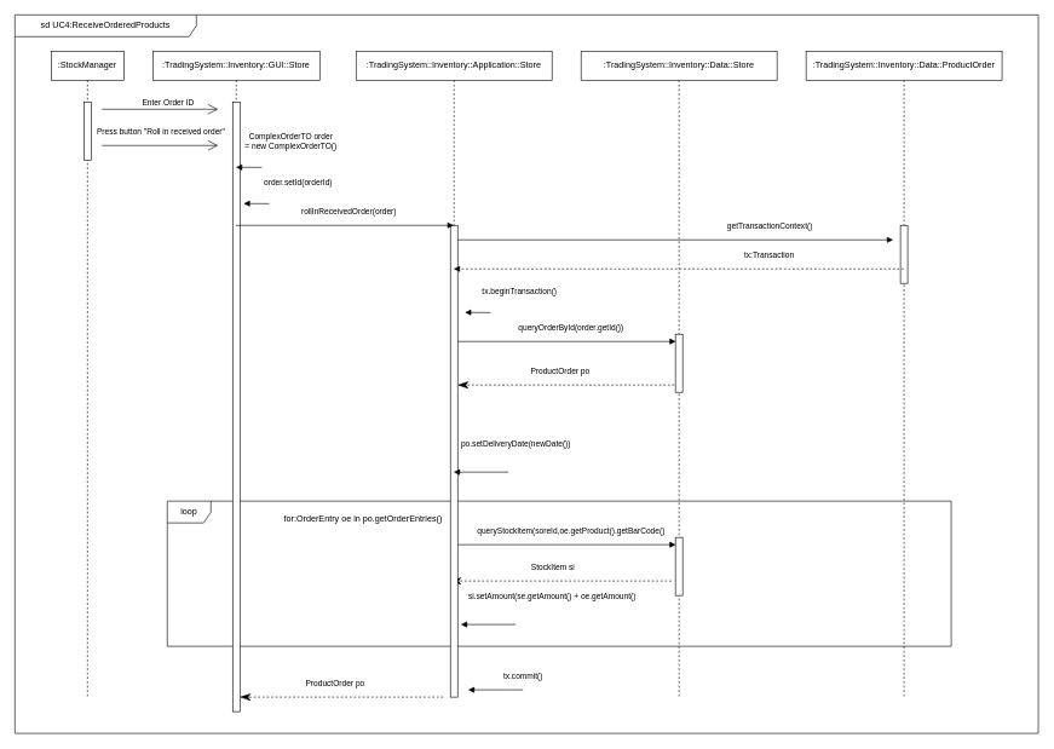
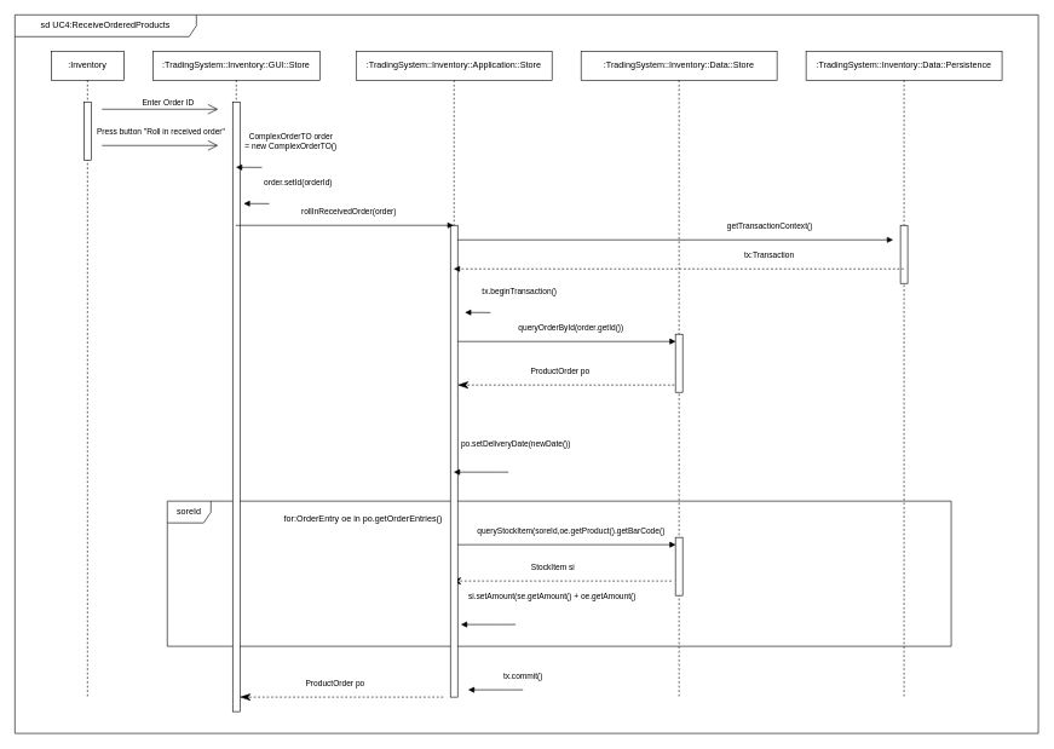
  <mxCell id="0" />
  <mxCell id="1" parent="0" />
  <mxCell id="2" value="sd UC4:ReceiveOrderedProducts" style="shape=umlFrame;whiteSpace=wrap;html=1;strokeColor=default;gradientColor=none;width=250;" vertex="1" parent="1"><mxGeometry x="20" y="20" width="1410" height="990" as="geometry" /></mxCell>
- <mxCell id="3" value=":StockManager" style="shape=umlLifeline;perimeter=lifelinePerimeter;whiteSpace=wrap;html=1;container=1;collapsible=0;recursiveResize=0;outlineConnect=0;" vertex="1" parent="1"><mxGeometry x="70" y="70" width="100" height="890" as="geometry" /></mxCell>
+ <mxCell id="3" value=":Inventory" style="shape=umlLifeline;perimeter=lifelinePerimeter;whiteSpace=wrap;html=1;container=1;collapsible=0;recursiveResize=0;outlineConnect=0;" vertex="1" parent="1"><mxGeometry x="70" y="70" width="100" height="890" as="geometry" /></mxCell>
  <mxCell id="4" value="" style="html=1;points=[];perimeter=orthogonalPerimeter;strokeColor=default;gradientColor=none;" vertex="1" parent="3"><mxGeometry x="45" y="70" width="10" height="80" as="geometry" /></mxCell>
  <mxCell id="5" value=":TradingSystem::Inventory::GUI::Store" style="shape=umlLifeline;perimeter=lifelinePerimeter;whiteSpace=wrap;html=1;container=1;collapsible=0;recursiveResize=0;outlineConnect=0;" vertex="1" parent="1"><mxGeometry x="210" y="70" width="230" height="910" as="geometry" /></mxCell>
  <mxCell id="6" value="" style="endArrow=open;endFill=1;endSize=12;html=1;rounded=0;" edge="1" parent="5"><mxGeometry width="160" relative="1" as="geometry"><mxPoint x="-70" y="80" as="sourcePoint" /><mxPoint x="90" y="80" as="targetPoint" /></mxGeometry></mxCell>
  <mxCell id="7" value="Enter Order ID" style="edgeLabel;html=1;align=center;verticalAlign=middle;resizable=0;points=[];" vertex="1" connectable="0" parent="6"><mxGeometry x="0.163" relative="1" as="geometry"><mxPoint x="-3" y="-10" as="offset" /></mxGeometry></mxCell>
  <mxCell id="8" value="" style="endArrow=open;endFill=1;endSize=12;html=1;rounded=0;" edge="1" parent="5"><mxGeometry width="160" relative="1" as="geometry"><mxPoint x="-70" y="130" as="sourcePoint" /><mxPoint x="90" y="130" as="targetPoint" /></mxGeometry></mxCell>
  <mxCell id="9" value="Press button &quot;Roll in received order&quot;" style="edgeLabel;html=1;align=center;verticalAlign=middle;resizable=0;points=[];" vertex="1" connectable="0" parent="8"><mxGeometry x="0.163" relative="1" as="geometry"><mxPoint x="-13" y="-20" as="offset" /></mxGeometry></mxCell>
- <mxCell id="10" value="loop" style="shape=umlFrame;whiteSpace=wrap;html=1;strokeColor=default;gradientColor=none;" vertex="1" parent="5"><mxGeometry x="20" y="620" width="1080" height="200" as="geometry" /></mxCell>
+ <mxCell id="10" value="soreId" style="shape=umlFrame;whiteSpace=wrap;html=1;strokeColor=default;gradientColor=none;" vertex="1" parent="5"><mxGeometry x="20" y="620" width="1080" height="200" as="geometry" /></mxCell>
  <mxCell id="11" value="for:OrderEntry oe in po.getOrderEntries()" style="text;html=1;strokeColor=none;fillColor=none;align=center;verticalAlign=middle;whiteSpace=wrap;rounded=0;" vertex="1" parent="5"><mxGeometry x="160" y="630" width="260" height="30" as="geometry" /></mxCell>
  <mxCell id="12" value="si.setAmount(se.getAmount() + oe.getAmount()" style="html=1;verticalAlign=bottom;endArrow=block;rounded=0;" edge="1" parent="5"><mxGeometry x="-1" y="-58" width="80" relative="1" as="geometry"><mxPoint x="500" y="790" as="sourcePoint" /><mxPoint x="424.5" y="790" as="targetPoint" /><Array as="points"><mxPoint x="500" y="790" /><mxPoint x="480" y="790" /></Array><mxPoint x="50" y="28" as="offset" /></mxGeometry></mxCell>
  <mxCell id="13" value="" style="html=1;points=[];perimeter=orthogonalPerimeter;strokeColor=default;gradientColor=none;" vertex="1" parent="5"><mxGeometry x="110" y="70" width="10" height="840" as="geometry" /></mxCell>
  <mxCell id="14" value=":TradingSystem::Inventory::Application::Store" style="shape=umlLifeline;perimeter=lifelinePerimeter;whiteSpace=wrap;html=1;container=1;collapsible=0;recursiveResize=0;outlineConnect=0;" vertex="1" parent="1"><mxGeometry x="490" y="70" width="270" height="890" as="geometry" /></mxCell>
  <mxCell id="15" value="" style="endArrow=classicThin;dashed=1;endFill=1;endSize=12;html=1;rounded=0;" edge="1" parent="14" source="21"><mxGeometry width="160" relative="1" as="geometry"><mxPoint x="300" y="460" as="sourcePoint" /><mxPoint x="140" y="460" as="targetPoint" /><Array as="points"><mxPoint x="290" y="460" /></Array></mxGeometry></mxCell>
  <mxCell id="16" value="ProductOrder po" style="edgeLabel;html=1;align=center;verticalAlign=middle;resizable=0;points=[];" vertex="1" connectable="0" parent="15"><mxGeometry x="0.204" y="-4" relative="1" as="geometry"><mxPoint x="19" y="-16" as="offset" /></mxGeometry></mxCell>
  <mxCell id="17" value="" style="endArrow=classicThin;dashed=1;endFill=1;endSize=12;html=1;rounded=0;" edge="1" parent="14"><mxGeometry width="160" relative="1" as="geometry"><mxPoint x="434.5" y="730" as="sourcePoint" /><mxPoint x="130" y="730" as="targetPoint" /><Array as="points"><mxPoint x="280" y="730" /></Array></mxGeometry></mxCell>
  <mxCell id="18" value="StockItem si" style="edgeLabel;html=1;align=center;verticalAlign=middle;resizable=0;points=[];" vertex="1" connectable="0" parent="17"><mxGeometry x="0.204" y="-4" relative="1" as="geometry"><mxPoint x="19" y="-16" as="offset" /></mxGeometry></mxCell>
  <mxCell id="19" value="tx.commit()" style="html=1;verticalAlign=bottom;endArrow=block;rounded=0;" edge="1" parent="14"><mxGeometry x="-1" y="-10" width="80" relative="1" as="geometry"><mxPoint x="230" y="880" as="sourcePoint" /><mxPoint x="154.5" y="880" as="targetPoint" /><Array as="points"><mxPoint x="230" y="880" /><mxPoint x="210" y="880" /></Array><mxPoint as="offset" /></mxGeometry></mxCell>
  <mxCell id="20" value="" style="html=1;points=[];perimeter=orthogonalPerimeter;strokeColor=default;gradientColor=none;" vertex="1" parent="14"><mxGeometry x="130" y="240" width="10" height="650" as="geometry" /></mxCell>
  <mxCell id="21" value=":TradingSystem::Inventory::Data::Store" style="shape=umlLifeline;perimeter=lifelinePerimeter;whiteSpace=wrap;html=1;container=1;collapsible=0;recursiveResize=0;outlineConnect=0;" vertex="1" parent="1"><mxGeometry x="800" y="70" width="270" height="890" as="geometry" /></mxCell>
  <mxCell id="22" value="getTransactionContext()" style="html=1;verticalAlign=bottom;endArrow=block;rounded=0;" edge="1" parent="21"><mxGeometry x="0.432" y="10" width="80" relative="1" as="geometry"><mxPoint x="-170" y="260" as="sourcePoint" /><mxPoint x="430" y="260" as="targetPoint" /><mxPoint as="offset" /></mxGeometry></mxCell>
  <mxCell id="23" value="queryStockItem(soreId,oe.getProduct().getBarCode()" style="html=1;verticalAlign=bottom;endArrow=block;rounded=0;" edge="1" parent="21"><mxGeometry x="0.038" y="10" width="80" relative="1" as="geometry"><mxPoint x="-170" y="680" as="sourcePoint" /><mxPoint x="130.5" y="680" as="targetPoint" /><mxPoint as="offset" /></mxGeometry></mxCell>
  <mxCell id="24" value="" style="html=1;points=[];perimeter=orthogonalPerimeter;strokeColor=default;gradientColor=none;" vertex="1" parent="21"><mxGeometry x="130" y="390" width="10" height="80" as="geometry" /></mxCell>
  <mxCell id="25" value="" style="html=1;points=[];perimeter=orthogonalPerimeter;strokeColor=default;gradientColor=none;" vertex="1" parent="21"><mxGeometry x="130" y="670" width="10" height="80" as="geometry" /></mxCell>
- <mxCell id="26" value=":TradingSystem::Inventory::Data::ProductOrder" style="shape=umlLifeline;perimeter=lifelinePerimeter;whiteSpace=wrap;html=1;container=1;collapsible=0;recursiveResize=0;outlineConnect=0;" vertex="1" parent="1"><mxGeometry x="1110" y="70" width="270" height="890" as="geometry" /></mxCell>
+ <mxCell id="26" value=":TradingSystem::Inventory::Data::Persistence" style="shape=umlLifeline;perimeter=lifelinePerimeter;whiteSpace=wrap;html=1;container=1;collapsible=0;recursiveResize=0;outlineConnect=0;" vertex="1" parent="1"><mxGeometry x="1110" y="70" width="270" height="890" as="geometry" /></mxCell>
  <mxCell id="27" value="" style="html=1;points=[];perimeter=orthogonalPerimeter;strokeColor=default;gradientColor=none;" vertex="1" parent="26"><mxGeometry x="130" y="240" width="10" height="80" as="geometry" /></mxCell>
  <mxCell id="28" value="ComplexOrderTO order &lt;br&gt;= new ComplexOrderTO()" style="html=1;verticalAlign=bottom;endArrow=block;rounded=0;exitX=0.213;exitY=0.296;exitDx=0;exitDy=0;exitPerimeter=0;" edge="1" parent="1" target="5"><mxGeometry x="-1" y="-44" width="80" relative="1" as="geometry"><mxPoint x="360.381" y="230.16" as="sourcePoint" /><mxPoint x="380" y="240" as="targetPoint" /><Array as="points"><mxPoint x="360" y="230" /></Array><mxPoint x="40" y="24" as="offset" /></mxGeometry></mxCell>
  <mxCell id="29" value="order.setId(orderId)" style="html=1;verticalAlign=bottom;endArrow=block;rounded=0;exitX=0.213;exitY=0.296;exitDx=0;exitDy=0;exitPerimeter=0;" edge="1" parent="1"><mxGeometry x="-1" y="-44" width="80" relative="1" as="geometry"><mxPoint x="370.381" y="280.16" as="sourcePoint" /><mxPoint x="335.167" y="280" as="targetPoint" /><Array as="points"><mxPoint x="370" y="280" /></Array><mxPoint x="40" y="24" as="offset" /></mxGeometry></mxCell>
  <mxCell id="30" value="rollInReceivedOrder(order)" style="html=1;verticalAlign=bottom;endArrow=block;rounded=0;" edge="1" parent="1" target="14"><mxGeometry x="0.038" y="10" width="80" relative="1" as="geometry"><mxPoint x="324" y="310" as="sourcePoint" /><mxPoint x="404" y="310" as="targetPoint" /><mxPoint as="offset" /></mxGeometry></mxCell>
  <mxCell id="31" value="tx:Transaction" style="html=1;verticalAlign=bottom;endArrow=block;rounded=0;snapToPoint=1;anchorPointDirection=0;dashed=1;" edge="1" parent="1" source="26" target="14"><mxGeometry x="-0.399" y="-10" width="80" relative="1" as="geometry"><mxPoint x="1080" y="450" as="sourcePoint" /><mxPoint x="770" y="370" as="targetPoint" /><Array as="points"><mxPoint x="770" y="370" /></Array><mxPoint as="offset" /></mxGeometry></mxCell>
  <mxCell id="32" value="tx.beginTransaction()" style="html=1;verticalAlign=bottom;endArrow=block;rounded=0;exitX=0.213;exitY=0.296;exitDx=0;exitDy=0;exitPerimeter=0;" edge="1" parent="1"><mxGeometry x="-1" y="-44" width="80" relative="1" as="geometry"><mxPoint x="675.211" y="430.16" as="sourcePoint" /><mxPoint x="639.997" y="430" as="targetPoint" /><Array as="points"><mxPoint x="674.83" y="430" /></Array><mxPoint x="40" y="24" as="offset" /></mxGeometry></mxCell>
  <mxCell id="33" value="queryOrderById(order.getId())" style="html=1;verticalAlign=bottom;endArrow=block;rounded=0;" edge="1" parent="1"><mxGeometry x="0.038" y="10" width="80" relative="1" as="geometry"><mxPoint x="630" y="470" as="sourcePoint" /><mxPoint x="930.5" y="470" as="targetPoint" /><mxPoint as="offset" /></mxGeometry></mxCell>
  <mxCell id="34" value="po.setDeliveryDate(newDate())" style="html=1;verticalAlign=bottom;endArrow=block;rounded=0;" edge="1" parent="1" target="14"><mxGeometry x="-1" y="-32" width="80" relative="1" as="geometry"><mxPoint x="700" y="650" as="sourcePoint" /><mxPoint x="649.997" y="440" as="targetPoint" /><Array as="points"><mxPoint x="700" y="650" /><mxPoint x="680" y="650" /></Array><mxPoint x="10" y="2" as="offset" /></mxGeometry></mxCell>
  <mxCell id="35" value="" style="endArrow=classicThin;dashed=1;endFill=1;endSize=12;html=1;rounded=0;" edge="1" parent="1"><mxGeometry width="160" relative="1" as="geometry"><mxPoint x="610" y="960" as="sourcePoint" /><mxPoint x="330" y="960" as="targetPoint" /><Array as="points"><mxPoint x="480" y="960" /></Array></mxGeometry></mxCell>
  <mxCell id="36" value="ProductOrder po" style="edgeLabel;html=1;align=center;verticalAlign=middle;resizable=0;points=[];" vertex="1" connectable="0" parent="35"><mxGeometry x="0.204" y="-4" relative="1" as="geometry"><mxPoint x="19" y="-16" as="offset" /></mxGeometry></mxCell>
